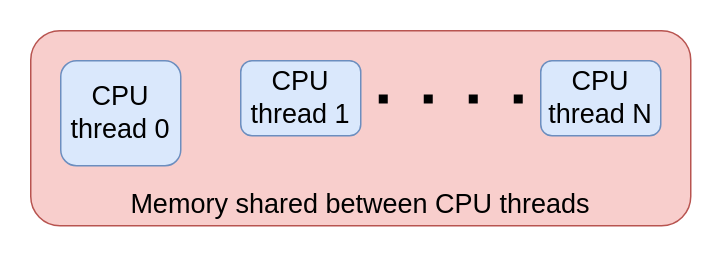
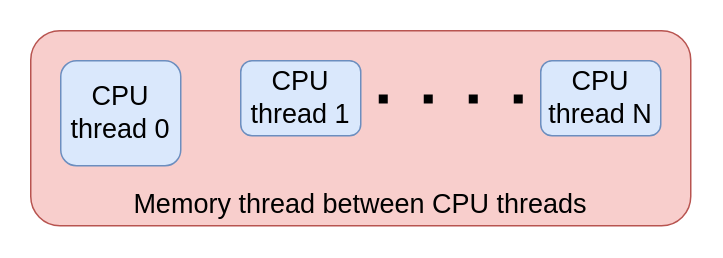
  <mxCell id="0" />
  <mxCell id="1" parent="0" />
- <mxCell id="2" value="Memory shared between CPU threads" style="rounded=1;whiteSpace=wrap;html=1;fontSize=18;verticalAlign=bottom;fillColor=#f8cecc;strokeColor=#b85450;" vertex="1" parent="1"><mxGeometry x="20" y="20" width="440" height="130" as="geometry" /></mxCell>
+ <mxCell id="2" value="Memory thread between CPU threads" style="rounded=1;whiteSpace=wrap;html=1;fontSize=18;verticalAlign=bottom;fillColor=#f8cecc;strokeColor=#b85450;" vertex="1" parent="1"><mxGeometry x="20" y="20" width="440" height="130" as="geometry" /></mxCell>
  <mxCell id="3" value="CPU&lt;br&gt;thread 0" style="rounded=1;whiteSpace=wrap;html=1;fontSize=18;fillColor=#dae8fc;strokeColor=#6c8ebf;" vertex="1" parent="1"><mxGeometry x="40" y="40" width="80" height="70" as="geometry" /></mxCell>
  <mxCell id="4" value="CPU&lt;br&gt;thread 1" style="rounded=1;whiteSpace=wrap;html=1;fontSize=18;fillColor=#dae8fc;strokeColor=#6c8ebf;" vertex="1" parent="1"><mxGeometry x="160" y="40" width="80" height="50" as="geometry" /></mxCell>
  <mxCell id="5" value="CPU&lt;br&gt;thread N" style="rounded=1;whiteSpace=wrap;html=1;fontSize=18;fillColor=#dae8fc;strokeColor=#6c8ebf;" vertex="1" parent="1"><mxGeometry x="360" y="40" width="80" height="50" as="geometry" /></mxCell>
  <mxCell id="6" value="" style="endArrow=none;dashed=1;html=1;fontSize=18;strokeWidth=6;dashPattern=1 4;startSize=0;sourcePerimeterSpacing=1;jumpSize=6;rounded=0;endSize=0;targetPerimeterSpacing=1;" edge="1" parent="1"><mxGeometry width="50" height="50" relative="1" as="geometry"><mxPoint x="252" y="65.5" as="sourcePoint" /><mxPoint x="352" y="65.5" as="targetPoint" /></mxGeometry></mxCell>
